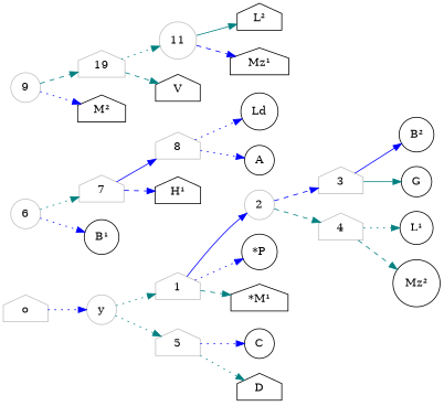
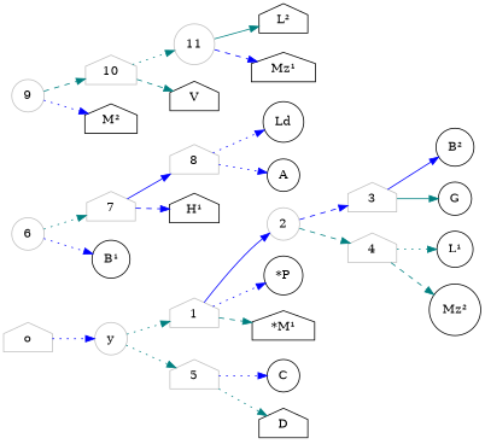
  digraph {
    rankdir=LR
    node [shape=house]
    edge [color=blue style=dotted]
    o [color=grey]
    y [color=grey shape=circle]
    1 [color=grey]
    5 [color=grey]
    6 [color=grey shape=circle]
    7 [color=grey]
    n7 [label="B¹" shape=circle]
    9 [color=grey shape=circle]
-   10 [color=grey label=19]
+   10 [color=grey]
    n10 [label="M²"]
    2 [color=grey shape=circle]
    n12 [label="*P" shape=circle]
    n13 [label="*M¹"]
    C [shape=circle]
    D
    3 [color=grey]
    4 [color=grey]
    n18 [label="B²" shape=circle]
    G [shape=circle]
    n20 [label="L¹" shape=circle]
    n21 [label="Mz²" shape=circle]
    8 [color=grey]
    n23 [label="H¹"]
    Ld [shape=circle]
    A [shape=circle]
    11 [color=grey shape=circle]
    V
    n28 [label="L²"]
    n29 [label="Mz¹"]
    o -> y
    y -> 1 [color=teal]
    y -> 5 [color=teal]
    1 -> 2 [style=solid]
    1 -> n12
    1 -> n13 [color=teal style=dashed]
    5 -> C
    5 -> D [color=teal]
    6 -> 7 [color=teal]
    6 -> n7
    7 -> 8 [style=solid]
    7 -> n23 [style=dashed]
    9 -> 10 [color=teal style=dashed]
    9 -> n10
    10 -> 11 [color=teal]
    10 -> V [color=teal style=dashed]
    2 -> 3 [style=dashed]
    2 -> 4 [color=teal style=dashed]
    3 -> n18 [style=solid]
    3 -> G [color=teal style=solid]
    4 -> n20 [color=teal]
    4 -> n21 [color=teal style=dashed]
    8 -> Ld
    8 -> A
    11 -> n28 [color=teal style=solid]
    11 -> n29 [style=dashed]
  }
